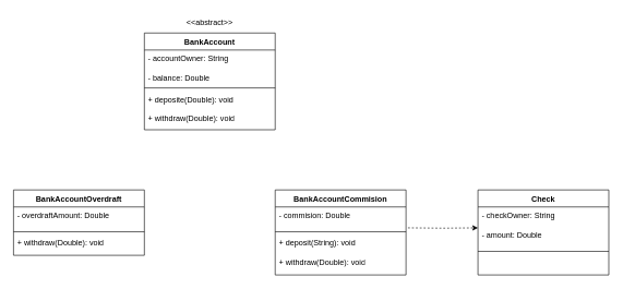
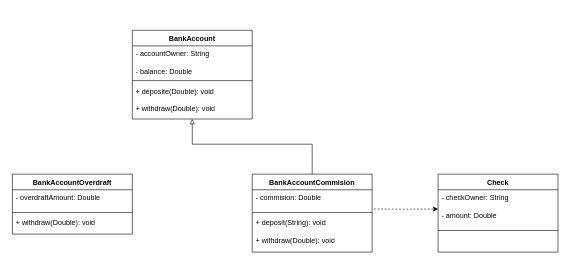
  <mxCell id="0" />
  <mxCell id="1" parent="0" />
  <mxCell id="2" value="" style="group" vertex="1" connectable="0" parent="1"><mxGeometry x="220" y="20" width="200" height="178" as="geometry" /></mxCell>
  <mxCell id="3" value="&lt;div&gt;&lt;span style=&quot;background-color: initial;&quot;&gt;BankAccount&lt;/span&gt;&lt;br&gt;&lt;/div&gt;" style="swimlane;fontStyle=1;align=center;verticalAlign=top;childLayout=stackLayout;horizontal=1;startSize=26;horizontalStack=0;resizeParent=1;resizeParentMax=0;resizeLast=0;collapsible=1;marginBottom=0;whiteSpace=wrap;html=1;" vertex="1" parent="2"><mxGeometry y="30" width="200" height="148" as="geometry" /></mxCell>
  <mxCell id="4" value="&lt;div&gt;- accountOwner: String&lt;/div&gt;&lt;div&gt;&lt;br&gt;&lt;/div&gt;- balance: Double" style="text;strokeColor=none;fillColor=none;align=left;verticalAlign=top;spacingLeft=4;spacingRight=4;overflow=hidden;rotatable=0;points=[[0,0.5],[1,0.5]];portConstraint=eastwest;whiteSpace=wrap;html=1;" vertex="1" parent="3"><mxGeometry y="26" width="200" height="54" as="geometry" /></mxCell>
  <mxCell id="5" value="" style="line;strokeWidth=1;fillColor=none;align=left;verticalAlign=middle;spacingTop=-1;spacingLeft=3;spacingRight=3;rotatable=0;labelPosition=right;points=[];portConstraint=eastwest;strokeColor=inherit;" vertex="1" parent="3"><mxGeometry y="80" width="200" height="8" as="geometry" /></mxCell>
  <mxCell id="6" value="+ deposite(Double): void&lt;div&gt;&lt;br&gt;&lt;div&gt;+ withdraw(Double): void&lt;br&gt;&lt;/div&gt;&lt;/div&gt;" style="text;strokeColor=none;fillColor=none;align=left;verticalAlign=top;spacingLeft=4;spacingRight=4;overflow=hidden;rotatable=0;points=[[0,0.5],[1,0.5]];portConstraint=eastwest;whiteSpace=wrap;html=1;" vertex="1" parent="3"><mxGeometry y="88" width="200" height="60" as="geometry" /></mxCell>
- <mxCell id="7" value="&amp;lt;&amp;lt;abstract&amp;gt;&amp;gt;" style="text;html=1;align=center;verticalAlign=middle;whiteSpace=wrap;rounded=0;" vertex="1" parent="2"><mxGeometry width="200" height="30" as="geometry" /></mxCell>
  <mxCell id="8" value="&lt;div&gt;&lt;span style=&quot;background-color: initial;&quot;&gt;BankAccountOverdraft&lt;/span&gt;&lt;br&gt;&lt;/div&gt;" style="swimlane;fontStyle=1;align=center;verticalAlign=top;childLayout=stackLayout;horizontal=1;startSize=26;horizontalStack=0;resizeParent=1;resizeParentMax=0;resizeLast=0;collapsible=1;marginBottom=0;whiteSpace=wrap;html=1;" vertex="1" parent="1"><mxGeometry x="20" y="290" width="200" height="100" as="geometry" /></mxCell>
  <mxCell id="9" value="&lt;div&gt;- overdraftAmount: Double&lt;/div&gt;" style="text;strokeColor=none;fillColor=none;align=left;verticalAlign=top;spacingLeft=4;spacingRight=4;overflow=hidden;rotatable=0;points=[[0,0.5],[1,0.5]];portConstraint=eastwest;whiteSpace=wrap;html=1;" vertex="1" parent="8"><mxGeometry y="26" width="200" height="34" as="geometry" /></mxCell>
  <mxCell id="10" value="" style="line;strokeWidth=1;fillColor=none;align=left;verticalAlign=middle;spacingTop=-1;spacingLeft=3;spacingRight=3;rotatable=0;labelPosition=right;points=[];portConstraint=eastwest;strokeColor=inherit;" vertex="1" parent="8"><mxGeometry y="60" width="200" height="8" as="geometry" /></mxCell>
  <mxCell id="11" value="&lt;div&gt;&lt;div&gt;+ withdraw(Double): void&lt;br&gt;&lt;/div&gt;&lt;/div&gt;" style="text;strokeColor=none;fillColor=none;align=left;verticalAlign=top;spacingLeft=4;spacingRight=4;overflow=hidden;rotatable=0;points=[[0,0.5],[1,0.5]];portConstraint=eastwest;whiteSpace=wrap;html=1;" vertex="1" parent="8"><mxGeometry y="68" width="200" height="32" as="geometry" /></mxCell>
+ <mxCell id="12" style="edgeStyle=orthogonalEdgeStyle;rounded=0;orthogonalLoop=1;jettySize=auto;html=1;endArrow=block;endFill=0;exitX=0.5;exitY=0;exitDx=0;exitDy=0;" edge="1" parent="1" source="13" target="6"><mxGeometry relative="1" as="geometry"><mxPoint x="490" y="160" as="targetPoint" /><Array as="points"><mxPoint x="520" y="240" /><mxPoint x="320" y="240" /></Array></mxGeometry></mxCell>
  <mxCell id="13" value="&lt;div&gt;&lt;span style=&quot;background-color: initial;&quot;&gt;BankAccountCommision&lt;/span&gt;&lt;br&gt;&lt;/div&gt;" style="swimlane;fontStyle=1;align=center;verticalAlign=top;childLayout=stackLayout;horizontal=1;startSize=26;horizontalStack=0;resizeParent=1;resizeParentMax=0;resizeLast=0;collapsible=1;marginBottom=0;whiteSpace=wrap;html=1;" vertex="1" parent="1"><mxGeometry x="420" y="290" width="200" height="130" as="geometry" /></mxCell>
  <mxCell id="14" value="&lt;div&gt;- commision: Double&lt;/div&gt;" style="text;strokeColor=none;fillColor=none;align=left;verticalAlign=top;spacingLeft=4;spacingRight=4;overflow=hidden;rotatable=0;points=[[0,0.5],[1,0.5]];portConstraint=eastwest;whiteSpace=wrap;html=1;" vertex="1" parent="13"><mxGeometry y="26" width="200" height="34" as="geometry" /></mxCell>
  <mxCell id="15" value="" style="line;strokeWidth=1;fillColor=none;align=left;verticalAlign=middle;spacingTop=-1;spacingLeft=3;spacingRight=3;rotatable=0;labelPosition=right;points=[];portConstraint=eastwest;strokeColor=inherit;" vertex="1" parent="13"><mxGeometry y="60" width="200" height="8" as="geometry" /></mxCell>
  <mxCell id="16" value="&lt;div&gt;&lt;div&gt;+ deposit(String): void&lt;br&gt;&lt;/div&gt;&lt;/div&gt;&lt;div&gt;&lt;br&gt;&lt;/div&gt;&lt;div&gt;+ withdraw(Double): void&lt;br&gt;&lt;/div&gt;" style="text;strokeColor=none;fillColor=none;align=left;verticalAlign=top;spacingLeft=4;spacingRight=4;overflow=hidden;rotatable=0;points=[[0,0.5],[1,0.5]];portConstraint=eastwest;whiteSpace=wrap;html=1;" vertex="1" parent="13"><mxGeometry y="68" width="200" height="62" as="geometry" /></mxCell>
  <mxCell id="17" value="&lt;div&gt;&lt;span style=&quot;background-color: initial;&quot;&gt;Check&lt;/span&gt;&lt;br&gt;&lt;/div&gt;" style="swimlane;fontStyle=1;align=center;verticalAlign=top;childLayout=stackLayout;horizontal=1;startSize=26;horizontalStack=0;resizeParent=1;resizeParentMax=0;resizeLast=0;collapsible=1;marginBottom=0;whiteSpace=wrap;html=1;" vertex="1" parent="1"><mxGeometry x="730" y="290" width="200" height="130" as="geometry" /></mxCell>
  <mxCell id="18" value="&lt;div&gt;- checkOwner: String&lt;/div&gt;&lt;div&gt;&lt;br&gt;&lt;/div&gt;&lt;div&gt;- amount: Double&lt;/div&gt;" style="text;strokeColor=none;fillColor=none;align=left;verticalAlign=top;spacingLeft=4;spacingRight=4;overflow=hidden;rotatable=0;points=[[0,0.5],[1,0.5]];portConstraint=eastwest;whiteSpace=wrap;html=1;" vertex="1" parent="17"><mxGeometry y="26" width="200" height="64" as="geometry" /></mxCell>
  <mxCell id="19" value="" style="line;strokeWidth=1;fillColor=none;align=left;verticalAlign=middle;spacingTop=-1;spacingLeft=3;spacingRight=3;rotatable=0;labelPosition=right;points=[];portConstraint=eastwest;strokeColor=inherit;" vertex="1" parent="17"><mxGeometry y="90" width="200" height="8" as="geometry" /></mxCell>
  <mxCell id="20" value="&lt;div&gt;&lt;div&gt;&lt;br&gt;&lt;/div&gt;&lt;/div&gt;" style="text;strokeColor=none;fillColor=none;align=left;verticalAlign=top;spacingLeft=4;spacingRight=4;overflow=hidden;rotatable=0;points=[[0,0.5],[1,0.5]];portConstraint=eastwest;whiteSpace=wrap;html=1;" vertex="1" parent="17"><mxGeometry y="98" width="200" height="32" as="geometry" /></mxCell>
  <mxCell id="21" style="edgeStyle=orthogonalEdgeStyle;rounded=0;orthogonalLoop=1;jettySize=auto;html=1;entryX=0;entryY=0.5;entryDx=0;entryDy=0;dashed=1;" edge="1" parent="1" target="18"><mxGeometry relative="1" as="geometry"><mxPoint x="623" y="348" as="sourcePoint" /></mxGeometry></mxCell>
